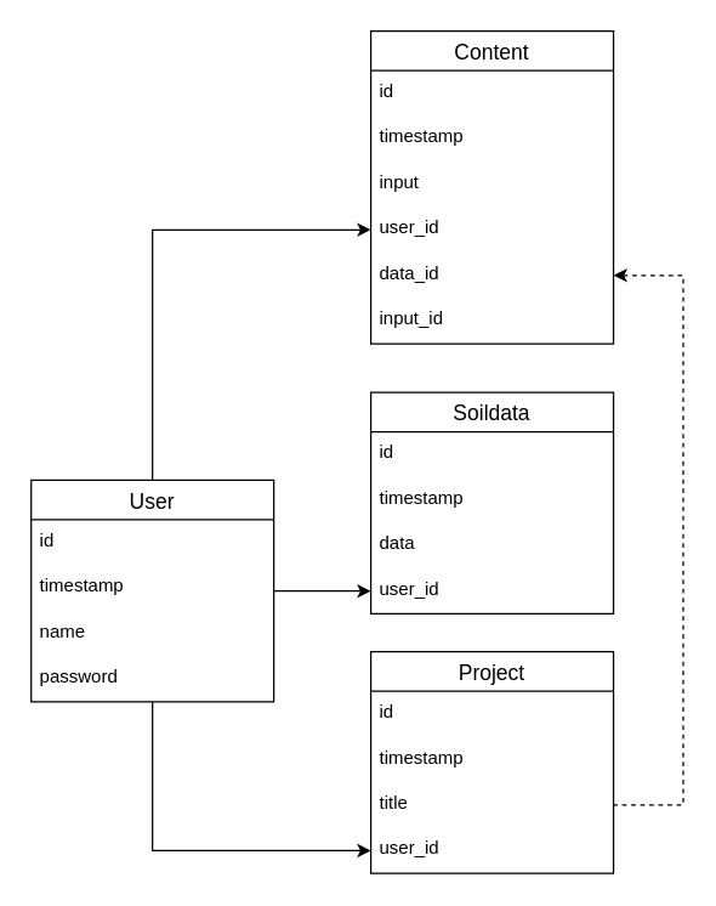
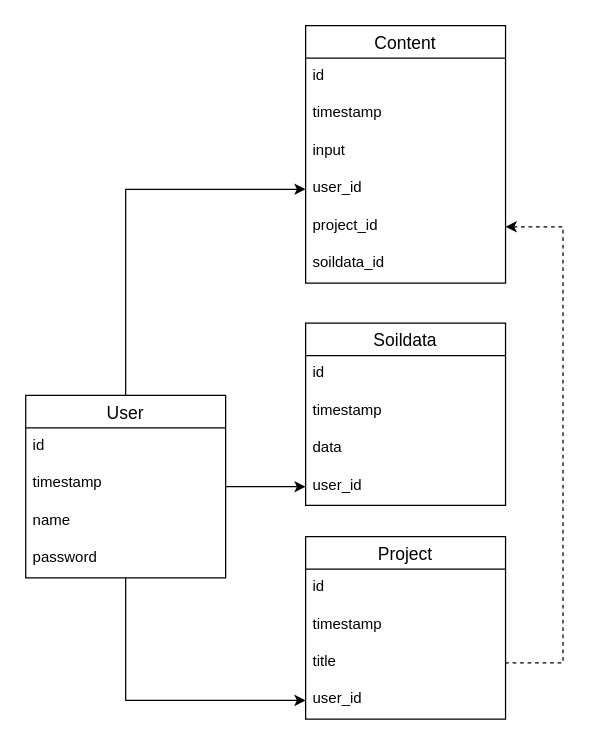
  <mxCell id="0" />
  <mxCell id="1" parent="0" />
  <mxCell id="2" value="User" style="swimlane;fontStyle=0;childLayout=stackLayout;horizontal=1;startSize=26;horizontalStack=0;resizeParent=1;resizeParentMax=0;resizeLast=0;collapsible=1;marginBottom=0;align=center;fontSize=14;comic=0;" parent="1" vertex="1"><mxGeometry x="20" y="316" width="160" height="146" as="geometry" /></mxCell>
  <mxCell id="3" value="id" style="text;strokeColor=none;fillColor=none;spacingLeft=4;spacingRight=4;overflow=hidden;rotatable=0;points=[[0,0.5],[1,0.5]];portConstraint=eastwest;fontSize=12;" parent="2" vertex="1"><mxGeometry y="26" width="160" height="30" as="geometry" /></mxCell>
  <mxCell id="4" value="timestamp" style="text;strokeColor=none;fillColor=none;spacingLeft=4;spacingRight=4;overflow=hidden;rotatable=0;points=[[0,0.5],[1,0.5]];portConstraint=eastwest;fontSize=12;" parent="2" vertex="1"><mxGeometry y="56" width="160" height="30" as="geometry" /></mxCell>
  <mxCell id="5" value="name" style="text;strokeColor=none;fillColor=none;spacingLeft=4;spacingRight=4;overflow=hidden;rotatable=0;points=[[0,0.5],[1,0.5]];portConstraint=eastwest;fontSize=12;" parent="2" vertex="1"><mxGeometry y="86" width="160" height="30" as="geometry" /></mxCell>
  <mxCell id="6" value="password" style="text;strokeColor=none;fillColor=none;spacingLeft=4;spacingRight=4;overflow=hidden;rotatable=0;points=[[0,0.5],[1,0.5]];portConstraint=eastwest;fontSize=12;" parent="2" vertex="1"><mxGeometry y="116" width="160" height="30" as="geometry" /></mxCell>
  <mxCell id="7" value="Project" style="swimlane;fontStyle=0;childLayout=stackLayout;horizontal=1;startSize=26;horizontalStack=0;resizeParent=1;resizeParentMax=0;resizeLast=0;collapsible=1;marginBottom=0;align=center;fontSize=14;comic=0;" parent="1" vertex="1"><mxGeometry x="244" y="429" width="160" height="146" as="geometry" /></mxCell>
  <mxCell id="8" value="id" style="text;strokeColor=none;fillColor=none;spacingLeft=4;spacingRight=4;overflow=hidden;rotatable=0;points=[[0,0.5],[1,0.5]];portConstraint=eastwest;fontSize=12;" parent="7" vertex="1"><mxGeometry y="26" width="160" height="30" as="geometry" /></mxCell>
  <mxCell id="9" value="timestamp" style="text;strokeColor=none;fillColor=none;spacingLeft=4;spacingRight=4;overflow=hidden;rotatable=0;points=[[0,0.5],[1,0.5]];portConstraint=eastwest;fontSize=12;" parent="7" vertex="1"><mxGeometry y="56" width="160" height="30" as="geometry" /></mxCell>
  <mxCell id="10" value="title" style="text;strokeColor=none;fillColor=none;spacingLeft=4;spacingRight=4;overflow=hidden;rotatable=0;points=[[0,0.5],[1,0.5]];portConstraint=eastwest;fontSize=12;" parent="7" vertex="1"><mxGeometry y="86" width="160" height="30" as="geometry" /></mxCell>
  <mxCell id="11" value="user_id" style="text;strokeColor=none;fillColor=none;spacingLeft=4;spacingRight=4;overflow=hidden;rotatable=0;points=[[0,0.5],[1,0.5]];portConstraint=eastwest;fontSize=12;" parent="7" vertex="1"><mxGeometry y="116" width="160" height="30" as="geometry" /></mxCell>
  <mxCell id="12" value="Soildata" style="swimlane;fontStyle=0;childLayout=stackLayout;horizontal=1;startSize=26;horizontalStack=0;resizeParent=1;resizeParentMax=0;resizeLast=0;collapsible=1;marginBottom=0;align=center;fontSize=14;comic=0;" parent="1" vertex="1"><mxGeometry x="244" y="258" width="160" height="146" as="geometry" /></mxCell>
  <mxCell id="13" value="id" style="text;strokeColor=none;fillColor=none;spacingLeft=4;spacingRight=4;overflow=hidden;rotatable=0;points=[[0,0.5],[1,0.5]];portConstraint=eastwest;fontSize=12;" parent="12" vertex="1"><mxGeometry y="26" width="160" height="30" as="geometry" /></mxCell>
  <mxCell id="14" value="timestamp" style="text;strokeColor=none;fillColor=none;spacingLeft=4;spacingRight=4;overflow=hidden;rotatable=0;points=[[0,0.5],[1,0.5]];portConstraint=eastwest;fontSize=12;" parent="12" vertex="1"><mxGeometry y="56" width="160" height="30" as="geometry" /></mxCell>
  <mxCell id="15" value="data" style="text;strokeColor=none;fillColor=none;spacingLeft=4;spacingRight=4;overflow=hidden;rotatable=0;points=[[0,0.5],[1,0.5]];portConstraint=eastwest;fontSize=12;" parent="12" vertex="1"><mxGeometry y="86" width="160" height="30" as="geometry" /></mxCell>
  <mxCell id="16" value="user_id" style="text;strokeColor=none;fillColor=none;spacingLeft=4;spacingRight=4;overflow=hidden;rotatable=0;points=[[0,0.5],[1,0.5]];portConstraint=eastwest;fontSize=12;" parent="12" vertex="1"><mxGeometry y="116" width="160" height="30" as="geometry" /></mxCell>
  <mxCell id="17" value="Content" style="swimlane;fontStyle=0;childLayout=stackLayout;horizontal=1;startSize=26;horizontalStack=0;resizeParent=1;resizeParentMax=0;resizeLast=0;collapsible=1;marginBottom=0;align=center;fontSize=14;comic=0;" parent="1" vertex="1"><mxGeometry x="244" y="20" width="160" height="206" as="geometry" /></mxCell>
  <mxCell id="18" value="id" style="text;strokeColor=none;fillColor=none;spacingLeft=4;spacingRight=4;overflow=hidden;rotatable=0;points=[[0,0.5],[1,0.5]];portConstraint=eastwest;fontSize=12;" parent="17" vertex="1"><mxGeometry y="26" width="160" height="30" as="geometry" /></mxCell>
  <mxCell id="19" value="timestamp" style="text;strokeColor=none;fillColor=none;spacingLeft=4;spacingRight=4;overflow=hidden;rotatable=0;points=[[0,0.5],[1,0.5]];portConstraint=eastwest;fontSize=12;" parent="17" vertex="1"><mxGeometry y="56" width="160" height="30" as="geometry" /></mxCell>
  <mxCell id="20" value="input" style="text;strokeColor=none;fillColor=none;spacingLeft=4;spacingRight=4;overflow=hidden;rotatable=0;points=[[0,0.5],[1,0.5]];portConstraint=eastwest;fontSize=12;" parent="17" vertex="1"><mxGeometry y="86" width="160" height="30" as="geometry" /></mxCell>
  <mxCell id="21" value="user_id" style="text;strokeColor=none;fillColor=none;spacingLeft=4;spacingRight=4;overflow=hidden;rotatable=0;points=[[0,0.5],[1,0.5]];portConstraint=eastwest;fontSize=12;" parent="17" vertex="1"><mxGeometry y="116" width="160" height="30" as="geometry" /></mxCell>
- <mxCell id="22" value="data_id" style="text;strokeColor=none;fillColor=none;spacingLeft=4;spacingRight=4;overflow=hidden;rotatable=0;points=[[0,0.5],[1,0.5]];portConstraint=eastwest;fontSize=12;" parent="17" vertex="1"><mxGeometry y="146" width="160" height="30" as="geometry" /></mxCell>
- <mxCell id="23" value="input_id" style="text;strokeColor=none;fillColor=none;spacingLeft=4;spacingRight=4;overflow=hidden;rotatable=0;points=[[0,0.5],[1,0.5]];portConstraint=eastwest;fontSize=12;" parent="17" vertex="1"><mxGeometry y="176" width="160" height="30" as="geometry" /></mxCell>
+ <mxCell id="22" value="project_id" style="text;strokeColor=none;fillColor=none;spacingLeft=4;spacingRight=4;overflow=hidden;rotatable=0;points=[[0,0.5],[1,0.5]];portConstraint=eastwest;fontSize=12;" parent="17" vertex="1"><mxGeometry y="146" width="160" height="30" as="geometry" /></mxCell>
+ <mxCell id="23" value="soildata_id" style="text;strokeColor=none;fillColor=none;spacingLeft=4;spacingRight=4;overflow=hidden;rotatable=0;points=[[0,0.5],[1,0.5]];portConstraint=eastwest;fontSize=12;" parent="17" vertex="1"><mxGeometry y="176" width="160" height="30" as="geometry" /></mxCell>
  <mxCell id="24" style="edgeStyle=orthogonalEdgeStyle;rounded=0;orthogonalLoop=1;jettySize=auto;html=1;startArrow=classic;startFill=1;endArrow=none;endFill=0;" parent="1" source="21" target="2" edge="1"><mxGeometry relative="1" as="geometry" /></mxCell>
  <mxCell id="25" style="edgeStyle=orthogonalEdgeStyle;rounded=0;orthogonalLoop=1;jettySize=auto;html=1;startArrow=classic;startFill=1;endArrow=none;endFill=0;" parent="1" source="16" target="2" edge="1"><mxGeometry relative="1" as="geometry" /></mxCell>
  <mxCell id="26" style="edgeStyle=orthogonalEdgeStyle;rounded=0;orthogonalLoop=1;jettySize=auto;html=1;startArrow=classic;startFill=1;endArrow=none;endFill=0;" parent="1" source="11" target="2" edge="1"><mxGeometry relative="1" as="geometry" /></mxCell>
  <mxCell id="27" style="edgeStyle=orthogonalEdgeStyle;rounded=0;orthogonalLoop=1;jettySize=auto;html=1;startArrow=classic;startFill=1;endArrow=none;endFill=0;dashed=1;" parent="1" source="22" target="10" edge="1"><mxGeometry relative="1" as="geometry"><Array as="points"><mxPoint x="450" y="181" /><mxPoint x="450" y="530" /></Array></mxGeometry></mxCell>
